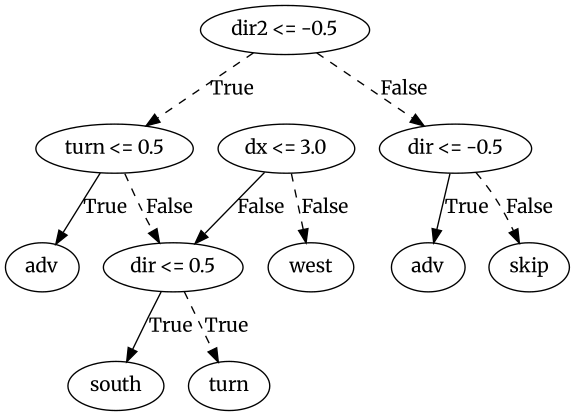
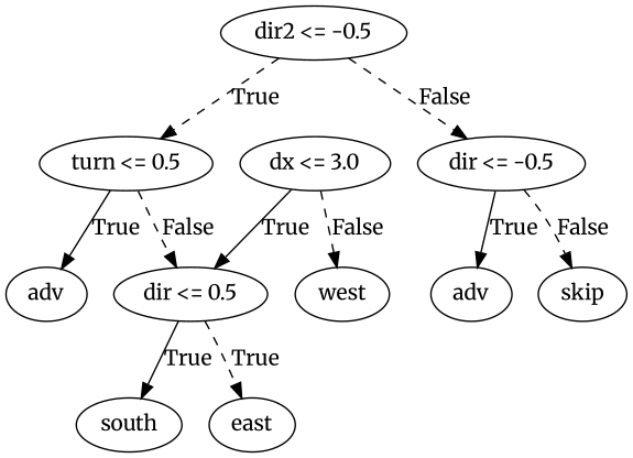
  digraph {
    fontname=Merriweather
    node [fontname=Merriweather]
    edge [fontname=Merriweather style=dashed]
    n1 [label="dir2 <= -0.5"]
    n2 [label="turn <= 0.5"]
    n3 [label="dir <= -0.5"]
    n4 [label=adv]
    n5 [label="dir <= 0.5"]
    n6 [label=adv]
    n7 [label=skip]
    n8 [label="dx <= 3.0"]
    n9 [label=west]
    n10 [label=south]
-   n11 [label=turn]
+   n11 [label=east]
    n1 -> n2 [label=True]
    n1 -> n3 [label=False]
    n2 -> n4 [label=True style=""]
    n2 -> n5 [label=False]
    n3 -> n6 [label=True style=""]
    n3 -> n7 [label=False]
    n5 -> n10 [label=True style=""]
    n5 -> n11 [label=True]
-   n8 -> n5 [label=False style=""]
+   n8 -> n5 [label=True style=""]
    n8 -> n9 [label=False]
  }
